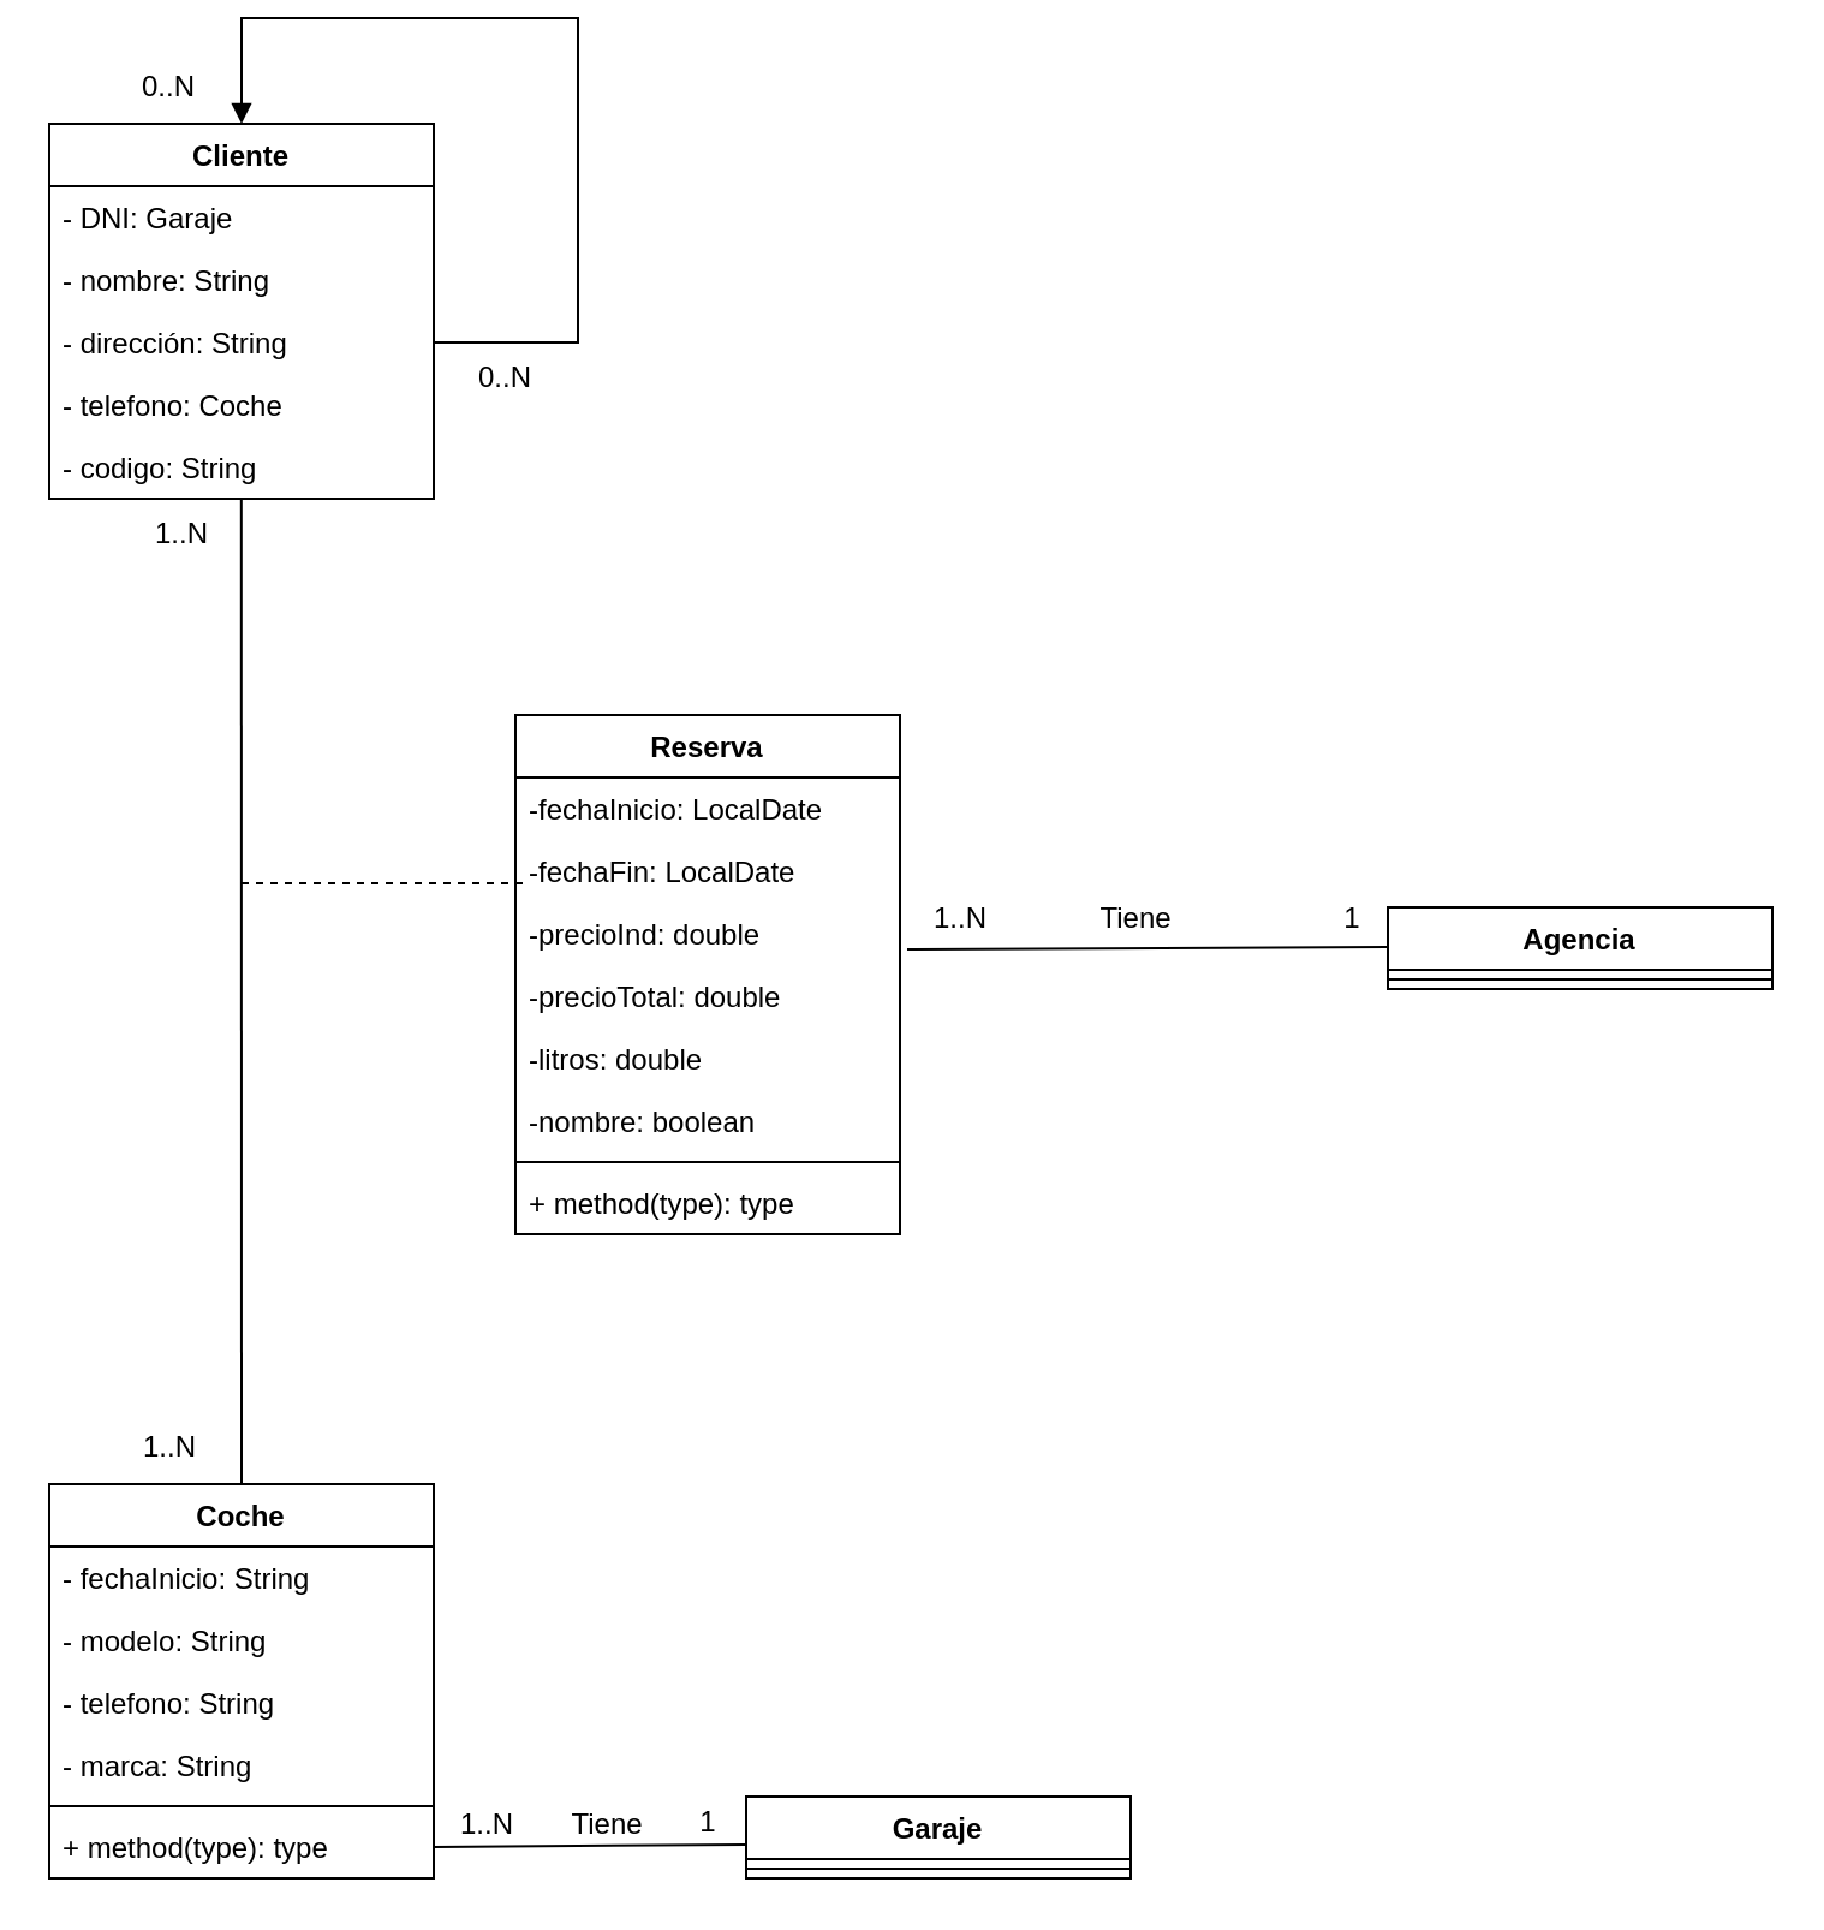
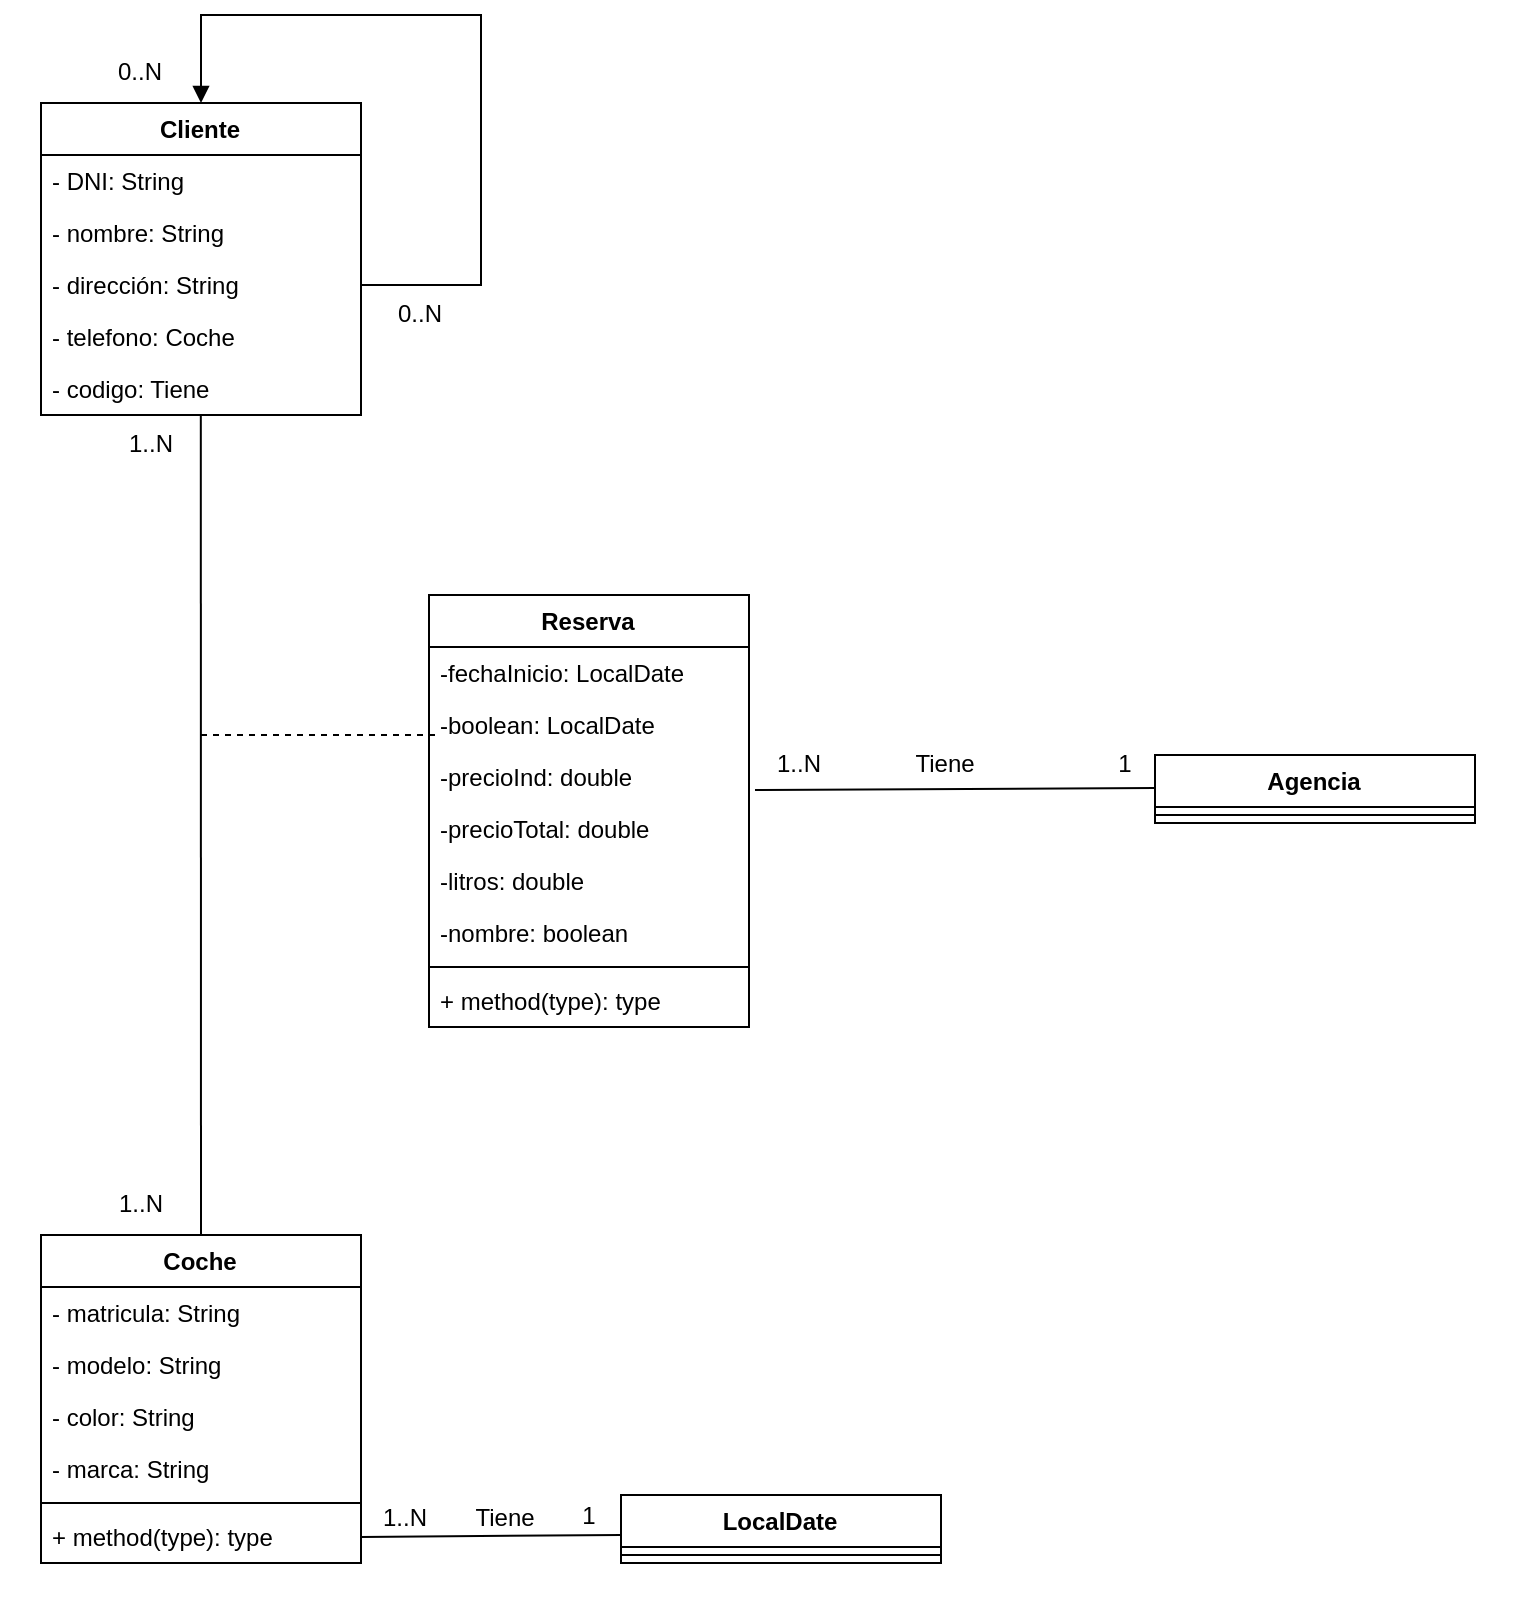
  <mxCell id="0" />
  <mxCell id="1" parent="0" />
  <mxCell id="2" value="Reserva" style="swimlane;fontStyle=1;align=center;verticalAlign=top;childLayout=stackLayout;horizontal=1;startSize=26;horizontalStack=0;resizeParent=1;resizeParentMax=0;resizeLast=0;collapsible=1;marginBottom=0;whiteSpace=wrap;html=1;" vertex="1" parent="1"><mxGeometry x="214" y="296" width="160" height="216" as="geometry" /></mxCell>
  <mxCell id="3" value="-fechaInicio: LocalDate" style="text;strokeColor=none;fillColor=none;align=left;verticalAlign=top;spacingLeft=4;spacingRight=4;overflow=hidden;rotatable=0;points=[[0,0.5],[1,0.5]];portConstraint=eastwest;whiteSpace=wrap;html=1;" vertex="1" parent="2"><mxGeometry y="26" width="160" height="26" as="geometry" /></mxCell>
- <mxCell id="4" value="-fechaFin: LocalDate" style="text;strokeColor=none;fillColor=none;align=left;verticalAlign=top;spacingLeft=4;spacingRight=4;overflow=hidden;rotatable=0;points=[[0,0.5],[1,0.5]];portConstraint=eastwest;whiteSpace=wrap;html=1;" vertex="1" parent="2"><mxGeometry y="52" width="160" height="26" as="geometry" /></mxCell>
+ <mxCell id="4" value="-boolean: LocalDate" style="text;strokeColor=none;fillColor=none;align=left;verticalAlign=top;spacingLeft=4;spacingRight=4;overflow=hidden;rotatable=0;points=[[0,0.5],[1,0.5]];portConstraint=eastwest;whiteSpace=wrap;html=1;" vertex="1" parent="2"><mxGeometry y="52" width="160" height="26" as="geometry" /></mxCell>
  <mxCell id="5" value="-precioInd: double" style="text;strokeColor=none;fillColor=none;align=left;verticalAlign=top;spacingLeft=4;spacingRight=4;overflow=hidden;rotatable=0;points=[[0,0.5],[1,0.5]];portConstraint=eastwest;whiteSpace=wrap;html=1;" vertex="1" parent="2"><mxGeometry y="78" width="160" height="26" as="geometry" /></mxCell>
  <mxCell id="6" value="-precioTotal: double" style="text;strokeColor=none;fillColor=none;align=left;verticalAlign=top;spacingLeft=4;spacingRight=4;overflow=hidden;rotatable=0;points=[[0,0.5],[1,0.5]];portConstraint=eastwest;whiteSpace=wrap;html=1;" vertex="1" parent="2"><mxGeometry y="104" width="160" height="26" as="geometry" /></mxCell>
  <mxCell id="7" value="-litros: double" style="text;strokeColor=none;fillColor=none;align=left;verticalAlign=top;spacingLeft=4;spacingRight=4;overflow=hidden;rotatable=0;points=[[0,0.5],[1,0.5]];portConstraint=eastwest;whiteSpace=wrap;html=1;" vertex="1" parent="2"><mxGeometry y="130" width="160" height="26" as="geometry" /></mxCell>
  <mxCell id="8" value="-nombre: boolean" style="text;strokeColor=none;fillColor=none;align=left;verticalAlign=top;spacingLeft=4;spacingRight=4;overflow=hidden;rotatable=0;points=[[0,0.5],[1,0.5]];portConstraint=eastwest;whiteSpace=wrap;html=1;" vertex="1" parent="2"><mxGeometry y="156" width="160" height="26" as="geometry" /></mxCell>
  <mxCell id="9" value="" style="line;strokeWidth=1;fillColor=none;align=left;verticalAlign=middle;spacingTop=-1;spacingLeft=3;spacingRight=3;rotatable=0;labelPosition=right;points=[];portConstraint=eastwest;strokeColor=inherit;" vertex="1" parent="2"><mxGeometry y="182" width="160" height="8" as="geometry" /></mxCell>
  <mxCell id="10" value="+ method(type): type" style="text;strokeColor=none;fillColor=none;align=left;verticalAlign=top;spacingLeft=4;spacingRight=4;overflow=hidden;rotatable=0;points=[[0,0.5],[1,0.5]];portConstraint=eastwest;whiteSpace=wrap;html=1;" vertex="1" parent="2"><mxGeometry y="190" width="160" height="26" as="geometry" /></mxCell>
  <mxCell id="11" value="Coche&lt;br&gt;" style="swimlane;fontStyle=1;align=center;verticalAlign=top;childLayout=stackLayout;horizontal=1;startSize=26;horizontalStack=0;resizeParent=1;resizeParentMax=0;resizeLast=0;collapsible=1;marginBottom=0;whiteSpace=wrap;html=1;" vertex="1" parent="1"><mxGeometry x="20" y="616" width="160" height="164" as="geometry" /></mxCell>
- <mxCell id="12" value="- fechaInicio: String" style="text;strokeColor=none;fillColor=none;align=left;verticalAlign=top;spacingLeft=4;spacingRight=4;overflow=hidden;rotatable=0;points=[[0,0.5],[1,0.5]];portConstraint=eastwest;whiteSpace=wrap;html=1;" vertex="1" parent="11"><mxGeometry y="26" width="160" height="26" as="geometry" /></mxCell>
+ <mxCell id="12" value="- matricula: String" style="text;strokeColor=none;fillColor=none;align=left;verticalAlign=top;spacingLeft=4;spacingRight=4;overflow=hidden;rotatable=0;points=[[0,0.5],[1,0.5]];portConstraint=eastwest;whiteSpace=wrap;html=1;" vertex="1" parent="11"><mxGeometry y="26" width="160" height="26" as="geometry" /></mxCell>
  <mxCell id="13" value="- modelo: String" style="text;strokeColor=none;fillColor=none;align=left;verticalAlign=top;spacingLeft=4;spacingRight=4;overflow=hidden;rotatable=0;points=[[0,0.5],[1,0.5]];portConstraint=eastwest;whiteSpace=wrap;html=1;" vertex="1" parent="11"><mxGeometry y="52" width="160" height="26" as="geometry" /></mxCell>
- <mxCell id="14" value="- telefono: String" style="text;strokeColor=none;fillColor=none;align=left;verticalAlign=top;spacingLeft=4;spacingRight=4;overflow=hidden;rotatable=0;points=[[0,0.5],[1,0.5]];portConstraint=eastwest;whiteSpace=wrap;html=1;" vertex="1" parent="11"><mxGeometry y="78" width="160" height="26" as="geometry" /></mxCell>
+ <mxCell id="14" value="- color: String" style="text;strokeColor=none;fillColor=none;align=left;verticalAlign=top;spacingLeft=4;spacingRight=4;overflow=hidden;rotatable=0;points=[[0,0.5],[1,0.5]];portConstraint=eastwest;whiteSpace=wrap;html=1;" vertex="1" parent="11"><mxGeometry y="78" width="160" height="26" as="geometry" /></mxCell>
  <mxCell id="15" value="- marca: String" style="text;strokeColor=none;fillColor=none;align=left;verticalAlign=top;spacingLeft=4;spacingRight=4;overflow=hidden;rotatable=0;points=[[0,0.5],[1,0.5]];portConstraint=eastwest;whiteSpace=wrap;html=1;" vertex="1" parent="11"><mxGeometry y="104" width="160" height="26" as="geometry" /></mxCell>
  <mxCell id="16" value="" style="line;strokeWidth=1;fillColor=none;align=left;verticalAlign=middle;spacingTop=-1;spacingLeft=3;spacingRight=3;rotatable=0;labelPosition=right;points=[];portConstraint=eastwest;strokeColor=inherit;" vertex="1" parent="11"><mxGeometry y="130" width="160" height="8" as="geometry" /></mxCell>
  <mxCell id="17" value="+ method(type): type" style="text;strokeColor=none;fillColor=none;align=left;verticalAlign=top;spacingLeft=4;spacingRight=4;overflow=hidden;rotatable=0;points=[[0,0.5],[1,0.5]];portConstraint=eastwest;whiteSpace=wrap;html=1;" vertex="1" parent="11"><mxGeometry y="138" width="160" height="26" as="geometry" /></mxCell>
  <mxCell id="18" value="Cliente" style="swimlane;fontStyle=1;align=center;verticalAlign=top;childLayout=stackLayout;horizontal=1;startSize=26;horizontalStack=0;resizeParent=1;resizeParentMax=0;resizeLast=0;collapsible=1;marginBottom=0;whiteSpace=wrap;html=1;" vertex="1" parent="1"><mxGeometry x="20" y="50" width="160" height="156" as="geometry" /></mxCell>
- <mxCell id="19" value="- DNI: Garaje" style="text;strokeColor=none;fillColor=none;align=left;verticalAlign=top;spacingLeft=4;spacingRight=4;overflow=hidden;rotatable=0;points=[[0,0.5],[1,0.5]];portConstraint=eastwest;whiteSpace=wrap;html=1;" vertex="1" parent="18"><mxGeometry y="26" width="160" height="26" as="geometry" /></mxCell>
+ <mxCell id="19" value="- DNI: String" style="text;strokeColor=none;fillColor=none;align=left;verticalAlign=top;spacingLeft=4;spacingRight=4;overflow=hidden;rotatable=0;points=[[0,0.5],[1,0.5]];portConstraint=eastwest;whiteSpace=wrap;html=1;" vertex="1" parent="18"><mxGeometry y="26" width="160" height="26" as="geometry" /></mxCell>
  <mxCell id="20" value="- nombre: String" style="text;strokeColor=none;fillColor=none;align=left;verticalAlign=top;spacingLeft=4;spacingRight=4;overflow=hidden;rotatable=0;points=[[0,0.5],[1,0.5]];portConstraint=eastwest;whiteSpace=wrap;html=1;" vertex="1" parent="18"><mxGeometry y="52" width="160" height="26" as="geometry" /></mxCell>
  <mxCell id="21" value="- dirección: String" style="text;strokeColor=none;fillColor=none;align=left;verticalAlign=top;spacingLeft=4;spacingRight=4;overflow=hidden;rotatable=0;points=[[0,0.5],[1,0.5]];portConstraint=eastwest;whiteSpace=wrap;html=1;" vertex="1" parent="18"><mxGeometry y="78" width="160" height="26" as="geometry" /></mxCell>
  <mxCell id="22" value="- telefono: Coche" style="text;strokeColor=none;fillColor=none;align=left;verticalAlign=top;spacingLeft=4;spacingRight=4;overflow=hidden;rotatable=0;points=[[0,0.5],[1,0.5]];portConstraint=eastwest;whiteSpace=wrap;html=1;" vertex="1" parent="18"><mxGeometry y="104" width="160" height="26" as="geometry" /></mxCell>
- <mxCell id="23" value="- codigo: String" style="text;strokeColor=none;fillColor=none;align=left;verticalAlign=top;spacingLeft=4;spacingRight=4;overflow=hidden;rotatable=0;points=[[0,0.5],[1,0.5]];portConstraint=eastwest;whiteSpace=wrap;html=1;" vertex="1" parent="18"><mxGeometry y="130" width="160" height="26" as="geometry" /></mxCell>
+ <mxCell id="23" value="- codigo: Tiene" style="text;strokeColor=none;fillColor=none;align=left;verticalAlign=top;spacingLeft=4;spacingRight=4;overflow=hidden;rotatable=0;points=[[0,0.5],[1,0.5]];portConstraint=eastwest;whiteSpace=wrap;html=1;" vertex="1" parent="18"><mxGeometry y="130" width="160" height="26" as="geometry" /></mxCell>
  <mxCell id="24" value="" style="endArrow=block;html=1;rounded=0;exitX=1;exitY=0.5;exitDx=0;exitDy=0;entryX=0.5;entryY=0;entryDx=0;entryDy=0;" edge="1" parent="18" source="21" target="18"><mxGeometry width="50" height="50" relative="1" as="geometry"><mxPoint x="490" y="196" as="sourcePoint" /><mxPoint x="70" y="-44" as="targetPoint" /><Array as="points"><mxPoint x="220" y="91" /><mxPoint x="220" y="-44" /><mxPoint x="80" y="-44" /></Array></mxGeometry></mxCell>
- <mxCell id="25" value="Garaje" style="swimlane;fontStyle=1;align=center;verticalAlign=top;childLayout=stackLayout;horizontal=1;startSize=26;horizontalStack=0;resizeParent=1;resizeParentMax=0;resizeLast=0;collapsible=1;marginBottom=0;whiteSpace=wrap;html=1;" vertex="1" parent="1"><mxGeometry x="310" y="746" width="160" height="34" as="geometry" /></mxCell>
+ <mxCell id="25" value="LocalDate" style="swimlane;fontStyle=1;align=center;verticalAlign=top;childLayout=stackLayout;horizontal=1;startSize=26;horizontalStack=0;resizeParent=1;resizeParentMax=0;resizeLast=0;collapsible=1;marginBottom=0;whiteSpace=wrap;html=1;" vertex="1" parent="1"><mxGeometry x="310" y="746" width="160" height="34" as="geometry" /></mxCell>
  <mxCell id="26" value="" style="line;strokeWidth=1;fillColor=none;align=left;verticalAlign=middle;spacingTop=-1;spacingLeft=3;spacingRight=3;rotatable=0;labelPosition=right;points=[];portConstraint=eastwest;strokeColor=inherit;" vertex="1" parent="25"><mxGeometry y="26" width="160" height="8" as="geometry" /></mxCell>
  <mxCell id="27" value="0..N" style="text;html=1;strokeColor=none;fillColor=none;align=center;verticalAlign=middle;whiteSpace=wrap;rounded=0;" vertex="1" parent="1"><mxGeometry x="40" y="20" width="60" height="30" as="geometry" /></mxCell>
  <mxCell id="28" value="0..N" style="text;html=1;strokeColor=none;fillColor=none;align=center;verticalAlign=middle;whiteSpace=wrap;rounded=0;" vertex="1" parent="1"><mxGeometry x="180" y="141" width="60" height="30" as="geometry" /></mxCell>
  <mxCell id="29" value="1..N" style="text;html=1;align=center;verticalAlign=middle;resizable=0;points=[];autosize=1;strokeColor=none;fillColor=none;" vertex="1" parent="1"><mxGeometry x="50" y="206" width="50" height="30" as="geometry" /></mxCell>
  <mxCell id="30" value="Agencia" style="swimlane;fontStyle=1;align=center;verticalAlign=top;childLayout=stackLayout;horizontal=1;startSize=26;horizontalStack=0;resizeParent=1;resizeParentMax=0;resizeLast=0;collapsible=1;marginBottom=0;whiteSpace=wrap;html=1;" vertex="1" parent="1"><mxGeometry x="577" y="376" width="160" height="34" as="geometry" /></mxCell>
  <mxCell id="31" value="" style="line;strokeWidth=1;fillColor=none;align=left;verticalAlign=middle;spacingTop=-1;spacingLeft=3;spacingRight=3;rotatable=0;labelPosition=right;points=[];portConstraint=eastwest;strokeColor=inherit;" vertex="1" parent="30"><mxGeometry y="26" width="160" height="8" as="geometry" /></mxCell>
  <mxCell id="32" value="1..N" style="text;html=1;align=center;verticalAlign=middle;resizable=0;points=[];autosize=1;strokeColor=none;fillColor=none;" vertex="1" parent="1"><mxGeometry x="45" y="586" width="50" height="30" as="geometry" /></mxCell>
  <mxCell id="33" value="" style="endArrow=none;html=1;rounded=0;exitX=1;exitY=0.5;exitDx=0;exitDy=0;entryX=0;entryY=0.588;entryDx=0;entryDy=0;entryPerimeter=0;" edge="1" parent="1" source="17" target="25"><mxGeometry width="50" height="50" relative="1" as="geometry"><mxPoint x="240" y="676" as="sourcePoint" /><mxPoint x="290" y="626" as="targetPoint" /></mxGeometry></mxCell>
  <mxCell id="34" value="1" style="text;html=1;align=center;verticalAlign=middle;resizable=0;points=[];autosize=1;strokeColor=none;fillColor=none;" vertex="1" parent="1"><mxGeometry x="279" y="742" width="30" height="30" as="geometry" /></mxCell>
  <mxCell id="35" value="1..N" style="text;html=1;align=center;verticalAlign=middle;resizable=0;points=[];autosize=1;strokeColor=none;fillColor=none;" vertex="1" parent="1"><mxGeometry x="177" y="743" width="50" height="30" as="geometry" /></mxCell>
  <mxCell id="36" value="Tiene" style="text;html=1;align=center;verticalAlign=middle;resizable=0;points=[];autosize=1;strokeColor=none;fillColor=none;" vertex="1" parent="1"><mxGeometry x="227" y="743" width="50" height="30" as="geometry" /></mxCell>
  <mxCell id="37" value="1" style="text;html=1;align=center;verticalAlign=middle;resizable=0;points=[];autosize=1;strokeColor=none;fillColor=none;" vertex="1" parent="1"><mxGeometry x="547" y="366" width="30" height="30" as="geometry" /></mxCell>
  <mxCell id="38" value="1..N" style="text;html=1;align=center;verticalAlign=middle;resizable=0;points=[];autosize=1;strokeColor=none;fillColor=none;" vertex="1" parent="1"><mxGeometry x="374" y="366" width="50" height="30" as="geometry" /></mxCell>
  <mxCell id="39" value="Tiene" style="text;html=1;align=center;verticalAlign=middle;resizable=0;points=[];autosize=1;strokeColor=none;fillColor=none;" vertex="1" parent="1"><mxGeometry x="447" y="366" width="50" height="30" as="geometry" /></mxCell>
  <mxCell id="40" value="" style="endArrow=none;html=1;rounded=0;exitX=1;exitY=0.5;exitDx=0;exitDy=0;entryX=0;entryY=0;entryDx=0;entryDy=0;" edge="1" parent="1"><mxGeometry width="50" height="50" relative="1" as="geometry"><mxPoint x="377" y="393.5" as="sourcePoint" /><mxPoint x="577" y="392.5" as="targetPoint" /></mxGeometry></mxCell>
  <mxCell id="41" value="" style="endArrow=none;dashed=1;html=1;rounded=0;" edge="1" parent="1"><mxGeometry width="50" height="50" relative="1" as="geometry"><mxPoint x="100" y="366" as="sourcePoint" /><mxPoint x="220" y="366" as="targetPoint" /></mxGeometry></mxCell>
  <mxCell id="42" value="" style="endArrow=none;html=1;rounded=0;exitX=0.5;exitY=0;exitDx=0;exitDy=0;entryX=0.998;entryY=0;entryDx=0;entryDy=0;entryPerimeter=0;" edge="1" parent="1" source="11" target="29"><mxGeometry width="50" height="50" relative="1" as="geometry"><mxPoint x="170" y="416" as="sourcePoint" /><mxPoint x="220" y="366" as="targetPoint" /></mxGeometry></mxCell>
